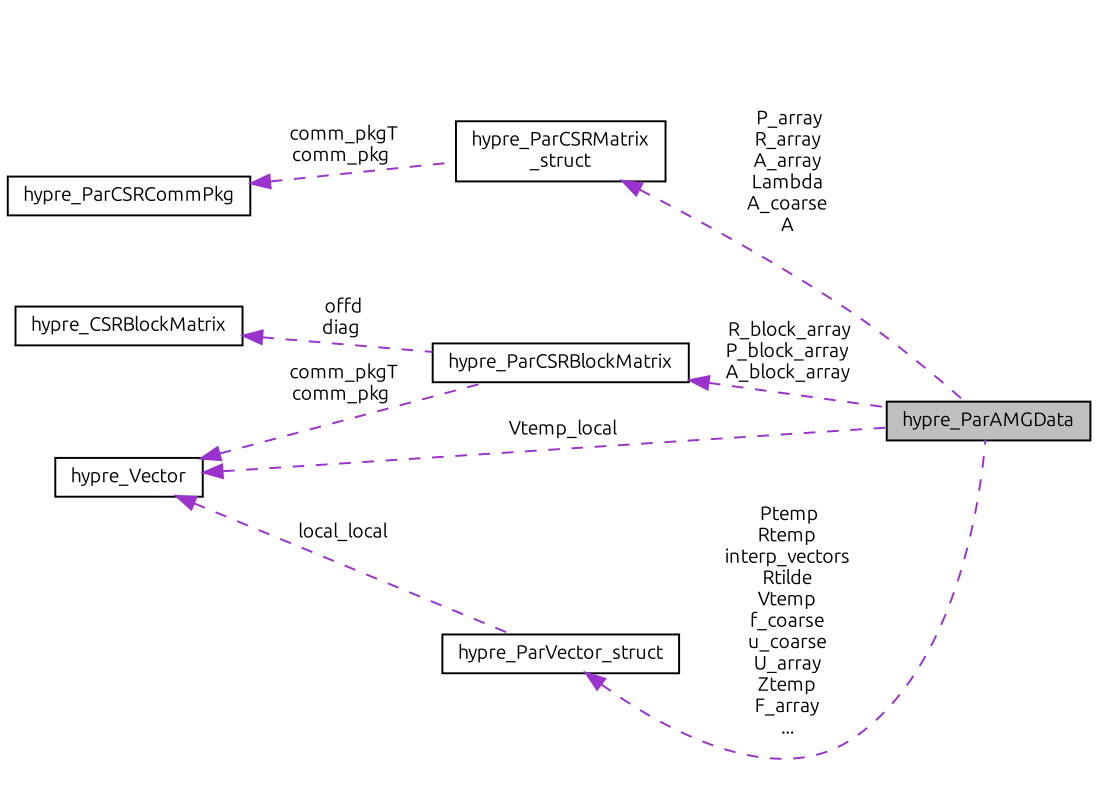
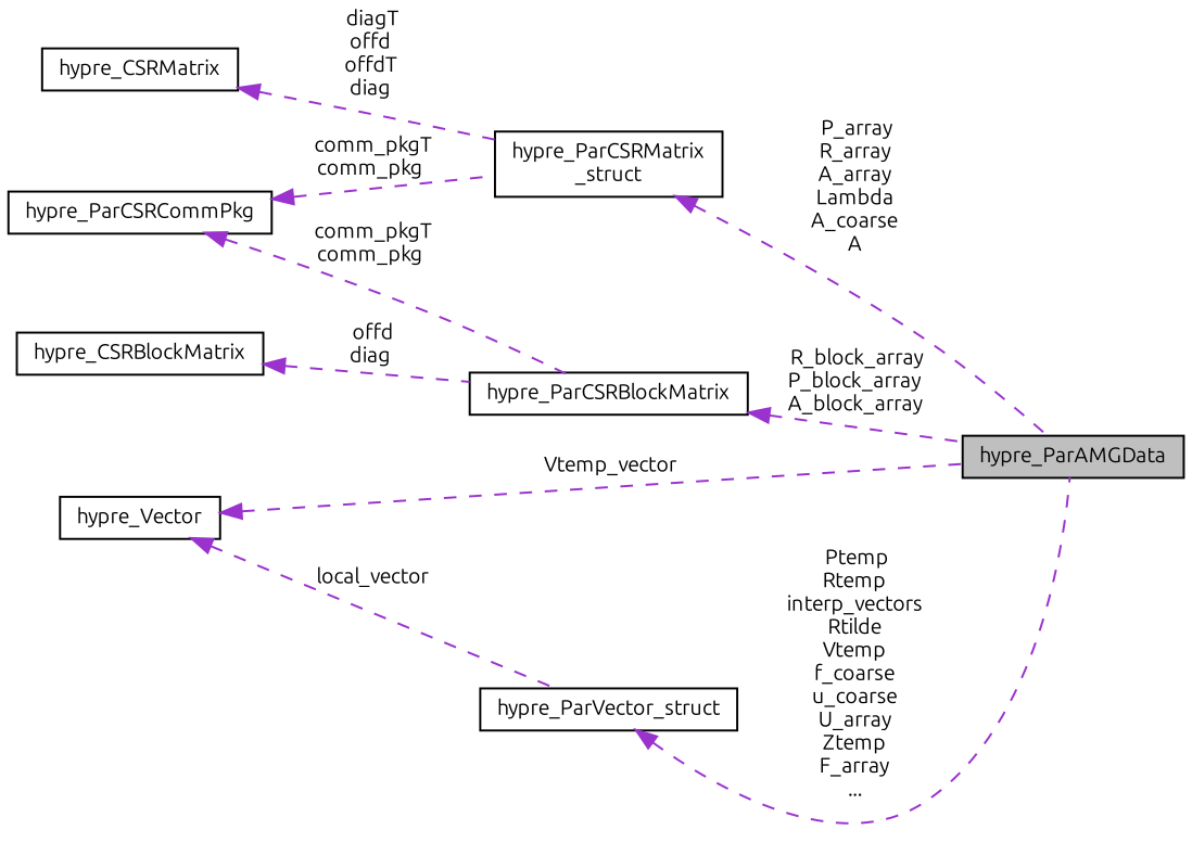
  digraph {
    fontname=Ubuntu
    rankdir=LR
    node [color=black fillcolor=white fontname=Ubuntu fontsize=10 shape=record style=filled]
    edge [color=darkorchid3 dir=back fontname=Ubuntu fontsize=10 labelfontname=Helvetica labelfontsize=10 style=dashed]
    n1 [fillcolor=grey75 fontcolor=black height=0.2 label=hypre_ParAMGData width=0.4]
    n2 [height=0.2 label="hypre_ParCSRMatrix\l_struct" width=0.4]
    n3 [height=0.2 label=hypre_ParCSRCommPkg width=0.4]
    n4 [height=0.2 label=hypre_ParCSRBlockMatrix width=0.4]
+   n5 [height=0.2 label=hypre_CSRMatrix width=0.4]
    n6 [height=0.2 label=hypre_ParVector_struct width=0.4]
    n7 [height=0.2 label=hypre_CSRBlockMatrix width=0.4]
    n8 [height=0.2 label=hypre_Vector width=0.4]
    n2 -> n1 [label=" P_array\nR_array\nA_array\nLambda\nA_coarse\nA"]
    n3 -> n2 [label=" comm_pkgT\ncomm_pkg"]
-   n8 -> n4 [label=" comm_pkgT\ncomm_pkg"]
+   n3 -> n4 [label=" comm_pkgT\ncomm_pkg"]
    n4 -> n1 [label=" R_block_array\nP_block_array\nA_block_array"]
+   n5 -> n2 [label=" diagT\noffd\noffdT\ndiag"]
    n6 -> n1 [label=" Ptemp\nRtemp\ninterp_vectors\nRtilde\nVtemp\nf_coarse\nu_coarse\nU_array\nZtemp\nF_array\n..."]
    n7 -> n4 [label=" offd\ndiag"]
-   n8 -> n1 [label=" Vtemp_local"]
-   n8 -> n6 [label=" local_local"]
+   n8 -> n1 [label=" Vtemp_vector"]
+   n8 -> n6 [label=" local_vector"]
  }
